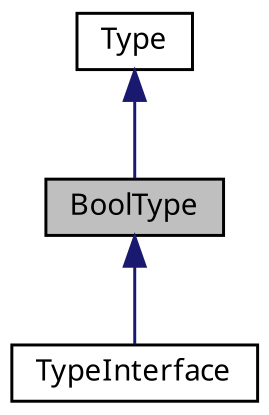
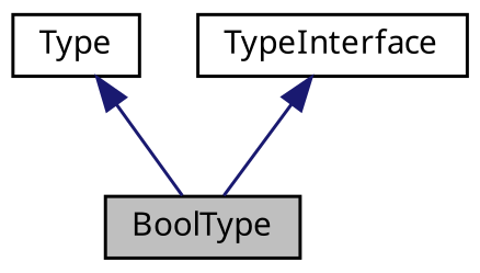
  digraph {
    fontname="Noto Sans"
    node [color=black fillcolor=white fontname="Noto Sans" fontsize=10 shape=record style=filled]
    edge [color=midnightblue dir=back fontname="Noto Sans" fontsize=10 labelfontname=Helvetica labelfontsize=10 style=solid]
    n1 [fillcolor=grey75 fontcolor=black height=0.2 label=BoolType width=0.4]
    n2 [height=0.2 label=Type width=0.4]
    n3 [height=0.2 label=TypeInterface width=0.4]
    n2 -> n1
-   n1 -> n3
+   n3 -> n1
  }
